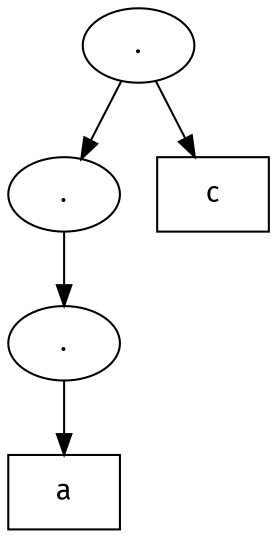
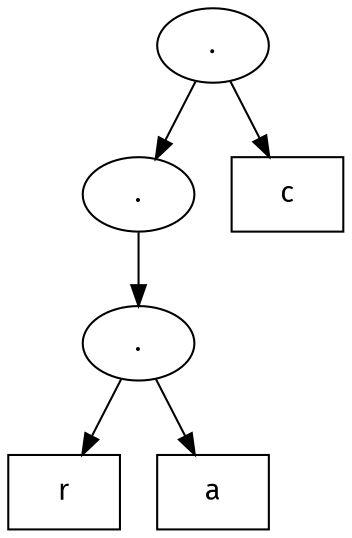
  digraph {
    fontname="Fira Sans"
    node [fontname="Fira Sans" shape=ellipse]
    edge [fontname="Fira Sans"]
    n1 [height=0.5 label="." width=0.75]
    n2 [height=0.5 label="." width=0.75]
    n3 [height=0.5 label=c shape=box width=0.75]
    n4 [height=0.5 label="." width=0.75]
+   n5 [height=0.5 label=r shape=box width=0.75]
    n6 [height=0.5 label=a shape=box width=0.75]
    subgraph sub_1 {
      n1
      n2
      n3
      n4
+     n5
      n6
    }
    n1 -> n2
    n1 -> n3
    n2 -> n4
+   n4 -> n5
    n4 -> n6
  }
